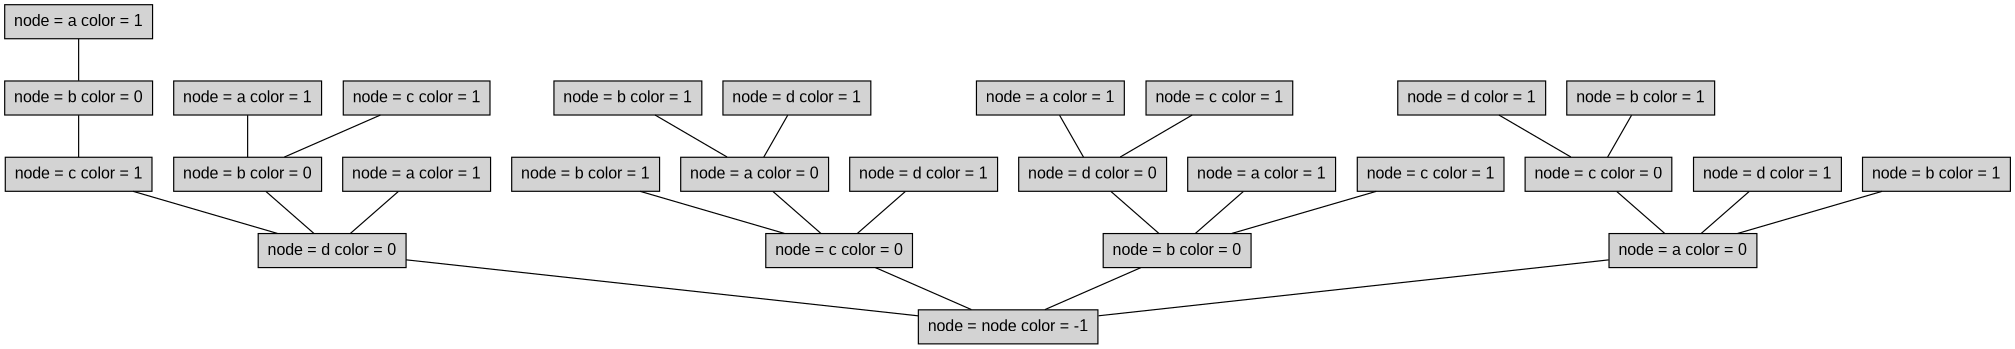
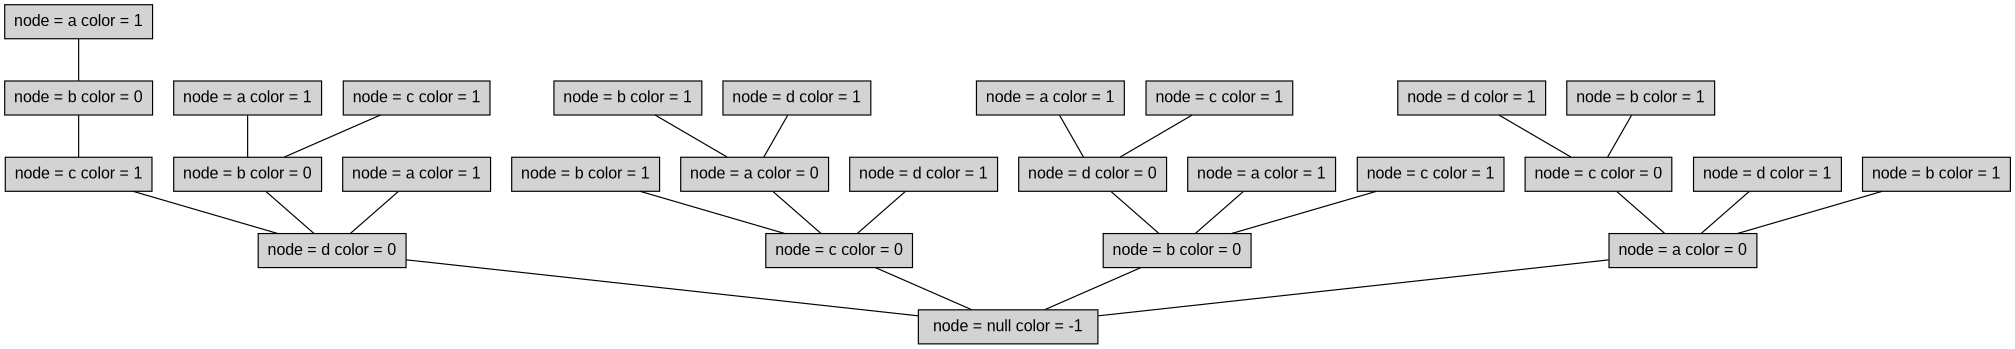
  graph {
    splines=true
    fontname="Liberation Sans"
    node [shape=rectangle style=filled fontname="Liberation Sans"]
    edge [fontname="Liberation Sans"]
-   n1 [height=0.4 label="node = node color = -1"]
+   n1 [height=0.4 label="node = null color = -1"]
    n2 [height=0.4 label="node = b color = 0"]
    n3 [height=0.4 label="node = c color = 1"]
    n4 [height=0.4 label="node = a color = 1"]
    n5 [height=0.4 label="node = d color = 0"]
    n6 [height=0.4 label="node = a color = 1"]
    n7 [height=0.4 label="node = b color = 0"]
    n8 [height=0.4 label="node = a color = 1"]
    n9 [height=0.4 label="node = c color = 1"]
    n10 [height=0.4 label="node = b color = 1"]
    n11 [height=0.4 label="node = c color = 0"]
    n12 [height=0.4 label="node = a color = 0"]
    n13 [height=0.4 label="node = d color = 1"]
    n14 [height=0.4 label="node = d color = 0"]
    n15 [height=0.4 label="node = b color = 0"]
    n16 [height=0.4 label="node = b color = 1"]
    n17 [height=0.4 label="node = d color = 1"]
    n18 [height=0.4 label="node = a color = 1"]
    n19 [height=0.4 label="node = c color = 1"]
    n20 [height=0.4 label="node = a color = 1"]
    n21 [height=0.4 label="node = c color = 1"]
    n22 [height=0.4 label="node = d color = 1"]
    n23 [height=0.4 label="node = c color = 0"]
    n24 [height=0.4 label="node = a color = 0"]
    n25 [height=0.4 label="node = d color = 1"]
    n26 [height=0.4 label="node = b color = 1"]
    n27 [height=0.4 label="node = b color = 1"]
    n2 -- n3
    n3 -- n5
    n4 -- n2
    n5 -- n1
    n6 -- n7
    n7 -- n5
    n8 -- n5
    n9 -- n7
    n10 -- n11
    n11 -- n1
    n12 -- n11
    n13 -- n11
    n14 -- n15
    n15 -- n1
    n16 -- n12
    n17 -- n12
    n18 -- n15
    n19 -- n15
    n20 -- n14
    n21 -- n14
    n22 -- n23
    n23 -- n24
    n24 -- n1
    n25 -- n24
    n26 -- n24
    n27 -- n23
  }
